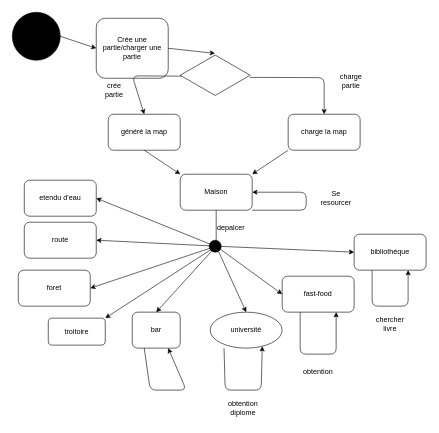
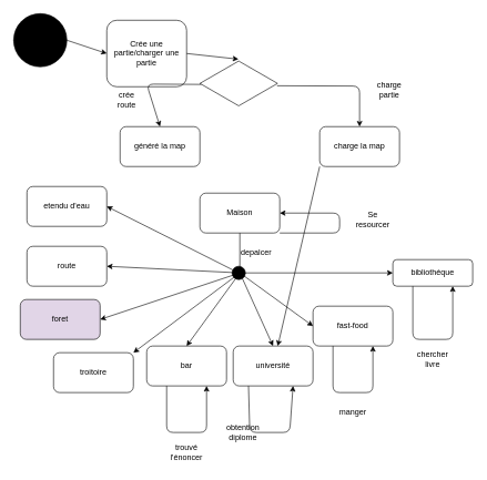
  <mxCell id="0" />
  <mxCell id="1" parent="0" />
  <mxCell id="2" value="" style="ellipse;whiteSpace=wrap;html=1;aspect=fixed;fillColor=#000000;" vertex="1" parent="1"><mxGeometry x="20" y="20" width="80" height="80" as="geometry" /></mxCell>
  <mxCell id="3" value="Crée une partie/charger une partie" style="rounded=1;whiteSpace=wrap;html=1;" vertex="1" parent="1"><mxGeometry x="160" y="30" width="120" height="100" as="geometry" /></mxCell>
  <mxCell id="4" value="" style="endArrow=classic;html=1;exitX=1;exitY=0.5;exitDx=0;exitDy=0;entryX=0;entryY=0.5;entryDx=0;entryDy=0;" edge="1" parent="1" source="2" target="3"><mxGeometry width="50" height="50" relative="1" as="geometry"><mxPoint x="350" y="400" as="sourcePoint" /><mxPoint x="400" y="350" as="targetPoint" /></mxGeometry></mxCell>
  <mxCell id="5" value="" style="html=1;whiteSpace=wrap;aspect=fixed;shape=isoRectangle;fillColor=#FFFFFF;" vertex="1" parent="1"><mxGeometry x="300" y="90" width="116.67" height="70" as="geometry" /></mxCell>
  <mxCell id="6" value="" style="endArrow=classic;html=1;exitX=1;exitY=0.5;exitDx=0;exitDy=0;entryX=0.497;entryY=-0.021;entryDx=0;entryDy=0;entryPerimeter=0;" edge="1" parent="1" source="3" target="5"><mxGeometry width="50" height="50" relative="1" as="geometry"><mxPoint x="350" y="300" as="sourcePoint" /><mxPoint x="400" y="250" as="targetPoint" /></mxGeometry></mxCell>
  <mxCell id="7" value="charge la map" style="rounded=1;whiteSpace=wrap;html=1;fillColor=#FFFFFF;" vertex="1" parent="1"><mxGeometry x="480" y="190" width="120" height="60" as="geometry" /></mxCell>
  <mxCell id="8" value="généré la map" style="rounded=1;whiteSpace=wrap;html=1;fillColor=#FFFFFF;" vertex="1" parent="1"><mxGeometry x="180" y="190" width="120" height="60" as="geometry" /></mxCell>
  <mxCell id="9" value="" style="endArrow=classic;html=1;entryX=0.5;entryY=0;entryDx=0;entryDy=0;exitX=0.994;exitY=0.55;exitDx=0;exitDy=0;exitPerimeter=0;" edge="1" parent="1" source="5" target="7"><mxGeometry width="50" height="50" relative="1" as="geometry"><mxPoint x="420" y="130" as="sourcePoint" /><mxPoint x="400" y="250" as="targetPoint" /><Array as="points"><mxPoint x="540" y="129" /></Array></mxGeometry></mxCell>
  <mxCell id="10" value="" style="endArrow=classic;html=1;exitX=0.017;exitY=0.521;exitDx=0;exitDy=0;exitPerimeter=0;entryX=0.5;entryY=0;entryDx=0;entryDy=0;" edge="1" parent="1" source="5" target="8"><mxGeometry width="50" height="50" relative="1" as="geometry"><mxPoint x="350" y="300" as="sourcePoint" /><mxPoint x="400" y="250" as="targetPoint" /><Array as="points"><mxPoint x="220" y="126" /></Array></mxGeometry></mxCell>
- <mxCell id="11" value="crée partie" style="text;html=1;strokeColor=none;fillColor=none;align=center;verticalAlign=middle;whiteSpace=wrap;rounded=0;" vertex="1" parent="1"><mxGeometry x="170" y="140" width="40" height="20" as="geometry" /></mxCell>
+ <mxCell id="11" value="crée route" style="text;html=1;strokeColor=none;fillColor=none;align=center;verticalAlign=middle;whiteSpace=wrap;rounded=0;" vertex="1" parent="1"><mxGeometry x="170" y="140" width="40" height="20" as="geometry" /></mxCell>
  <mxCell id="12" value="charge partie" style="text;html=1;strokeColor=none;fillColor=none;align=center;verticalAlign=middle;whiteSpace=wrap;rounded=0;" vertex="1" parent="1"><mxGeometry x="550" y="120" width="70" height="30" as="geometry" /></mxCell>
  <mxCell id="13" value="Maison" style="rounded=1;whiteSpace=wrap;html=1;fillColor=#FFFFFF;" vertex="1" parent="1"><mxGeometry x="300" y="290" width="120" height="60" as="geometry" /></mxCell>
- <mxCell id="14" value="" style="endArrow=classic;html=1;exitX=0.5;exitY=1;exitDx=0;exitDy=0;entryX=0;entryY=0;entryDx=0;entryDy=0;" edge="1" parent="1" source="8" target="13"><mxGeometry width="50" height="50" relative="1" as="geometry"><mxPoint x="350" y="290" as="sourcePoint" /><mxPoint x="400" y="240" as="targetPoint" /></mxGeometry></mxCell>
- <mxCell id="15" value="" style="endArrow=classic;html=1;entryX=1;entryY=0;entryDx=0;entryDy=0;exitX=0;exitY=1;exitDx=0;exitDy=0;" edge="1" parent="1" source="7" target="13"><mxGeometry width="50" height="50" relative="1" as="geometry"><mxPoint x="350" y="290" as="sourcePoint" /><mxPoint x="400" y="240" as="targetPoint" /></mxGeometry></mxCell>
+ <mxCell id="15" value="" style="endArrow=classic;html=1;exitX=0;exitY=1;exitDx=0;exitDy=0;" edge="1" parent="1" source="7" target="22"><mxGeometry width="50" height="50" relative="1" as="geometry"><mxPoint x="350" y="290" as="sourcePoint" /><mxPoint x="400" y="240" as="targetPoint" /></mxGeometry></mxCell>
  <mxCell id="16" value="" style="endArrow=classic;html=1;entryX=1;entryY=0.5;entryDx=0;entryDy=0;exitX=1;exitY=1;exitDx=0;exitDy=0;" edge="1" parent="1" source="13" target="13"><mxGeometry width="50" height="50" relative="1" as="geometry"><mxPoint x="350" y="520" as="sourcePoint" /><mxPoint x="400" y="470" as="targetPoint" /><Array as="points"><mxPoint x="510" y="350" /><mxPoint x="510" y="320" /></Array></mxGeometry></mxCell>
  <mxCell id="17" value="Se resourcer" style="text;html=1;strokeColor=none;fillColor=none;align=center;verticalAlign=middle;whiteSpace=wrap;rounded=0;" vertex="1" parent="1"><mxGeometry x="530" y="310" width="60" height="40" as="geometry" /></mxCell>
- <mxCell id="18" value="bibliothéque" style="rounded=1;whiteSpace=wrap;html=1;fillColor=#FFFFFF;" vertex="1" parent="1"><mxGeometry x="590" y="390" width="120" height="60" as="geometry" /></mxCell>
+ <mxCell id="18" value="bibliothéque" style="rounded=1;whiteSpace=wrap;html=1;fillColor=#FFFFFF;" vertex="1" parent="1"><mxGeometry x="590" y="390" width="120" height="40" as="geometry" /></mxCell>
  <mxCell id="19" value="depalcer" style="text;html=1;strokeColor=none;fillColor=none;align=center;verticalAlign=middle;whiteSpace=wrap;rounded=0;" vertex="1" parent="1"><mxGeometry x="350" y="360" width="70" height="40" as="geometry" /></mxCell>
  <mxCell id="20" value="fast-food" style="rounded=1;whiteSpace=wrap;html=1;fillColor=#FFFFFF;" vertex="1" parent="1"><mxGeometry x="470" y="460" width="120" height="60" as="geometry" /></mxCell>
  <mxCell id="21" value="" style="endArrow=none;html=1;exitX=0.5;exitY=1;exitDx=0;exitDy=0;" edge="1" parent="1" source="13"><mxGeometry width="50" height="50" relative="1" as="geometry"><mxPoint x="350" y="400" as="sourcePoint" /><mxPoint x="360" y="410" as="targetPoint" /></mxGeometry></mxCell>
- <mxCell id="22" value="université" style="ellipse;whiteSpace=wrap;html=1;fillColor=#FFFFFF;" vertex="1" parent="1"><mxGeometry x="350" y="520" width="120" height="60" as="geometry" /></mxCell>
- <mxCell id="23" value="bar" style="rounded=1;whiteSpace=wrap;html=1;fillColor=#FFFFFF;" vertex="1" parent="1"><mxGeometry x="220" y="520" width="80" height="60" as="geometry" /></mxCell>
+ <mxCell id="22" value="université" style="rounded=1;whiteSpace=wrap;html=1;fillColor=#FFFFFF;" vertex="1" parent="1"><mxGeometry x="350" y="520" width="120" height="60" as="geometry" /></mxCell>
+ <mxCell id="23" value="bar" style="rounded=1;whiteSpace=wrap;html=1;fillColor=#FFFFFF;" vertex="1" parent="1"><mxGeometry x="220" y="520" width="120" height="60" as="geometry" /></mxCell>
  <mxCell id="24" value="" style="endArrow=classic;html=1;entryX=0;entryY=0.5;entryDx=0;entryDy=0;" edge="1" parent="1" target="18"><mxGeometry width="50" height="50" relative="1" as="geometry"><mxPoint x="360" y="410" as="sourcePoint" /><mxPoint x="440" y="420" as="targetPoint" /></mxGeometry></mxCell>
  <mxCell id="25" value="" style="endArrow=classic;html=1;entryX=0;entryY=0.5;entryDx=0;entryDy=0;" edge="1" parent="1" target="20"><mxGeometry width="50" height="50" relative="1" as="geometry"><mxPoint x="360" y="410" as="sourcePoint" /><mxPoint x="450" y="350" as="targetPoint" /></mxGeometry></mxCell>
  <mxCell id="26" value="" style="endArrow=classic;html=1;entryX=0.5;entryY=0;entryDx=0;entryDy=0;" edge="1" parent="1" target="22"><mxGeometry width="50" height="50" relative="1" as="geometry"><mxPoint x="360" y="410" as="sourcePoint" /><mxPoint x="460" y="360" as="targetPoint" /></mxGeometry></mxCell>
  <mxCell id="27" value="" style="endArrow=classic;html=1;entryX=0.5;entryY=0;entryDx=0;entryDy=0;" edge="1" parent="1" target="23"><mxGeometry width="50" height="50" relative="1" as="geometry"><mxPoint x="360" y="410" as="sourcePoint" /><mxPoint x="470" y="370" as="targetPoint" /></mxGeometry></mxCell>
- <mxCell id="28" value="troitoire" style="rounded=1;whiteSpace=wrap;html=1;fillColor=#FFFFFF;" vertex="1" parent="1"><mxGeometry x="80" y="530" width="95" height="45" as="geometry" /></mxCell>
+ <mxCell id="28" value="troitoire" style="rounded=1;whiteSpace=wrap;html=1;fillColor=#FFFFFF;" vertex="1" parent="1"><mxGeometry x="80" y="530" width="120" height="60" as="geometry" /></mxCell>
  <mxCell id="29" value="route" style="rounded=1;whiteSpace=wrap;html=1;fillColor=#FFFFFF;" vertex="1" parent="1"><mxGeometry x="40" y="370" width="120" height="60" as="geometry" /></mxCell>
- <mxCell id="30" value="foret" style="rounded=1;whiteSpace=wrap;html=1;fillColor=#FFFFFF;" vertex="1" parent="1"><mxGeometry x="30" y="450" width="120" height="60" as="geometry" /></mxCell>
+ <mxCell id="30" value="foret" style="rounded=1;whiteSpace=wrap;html=1;fillColor=#e1d5e7;" vertex="1" parent="1"><mxGeometry x="30" y="450" width="120" height="60" as="geometry" /></mxCell>
  <mxCell id="31" value="" style="endArrow=classic;html=1;entryX=1;entryY=0;entryDx=0;entryDy=0;" edge="1" parent="1" target="28"><mxGeometry width="50" height="50" relative="1" as="geometry"><mxPoint x="360" y="410" as="sourcePoint" /><mxPoint x="570" y="350" as="targetPoint" /></mxGeometry></mxCell>
  <mxCell id="32" value="" style="endArrow=classic;html=1;entryX=1;entryY=0.5;entryDx=0;entryDy=0;" edge="1" parent="1" target="29"><mxGeometry width="50" height="50" relative="1" as="geometry"><mxPoint x="360" y="410" as="sourcePoint" /><mxPoint x="570" y="350" as="targetPoint" /></mxGeometry></mxCell>
  <mxCell id="33" value="" style="endArrow=classic;html=1;entryX=1;entryY=0.5;entryDx=0;entryDy=0;" edge="1" parent="1" target="30"><mxGeometry width="50" height="50" relative="1" as="geometry"><mxPoint x="360" y="410" as="sourcePoint" /><mxPoint x="570" y="350" as="targetPoint" /></mxGeometry></mxCell>
  <mxCell id="34" value="" style="endArrow=classic;html=1;entryX=0.75;entryY=1;entryDx=0;entryDy=0;exitX=0.25;exitY=1;exitDx=0;exitDy=0;" edge="1" parent="1" source="18" target="18"><mxGeometry width="50" height="50" relative="1" as="geometry"><mxPoint x="640" y="510" as="sourcePoint" /><mxPoint x="690" y="480" as="targetPoint" /><Array as="points"><mxPoint x="620" y="510" /><mxPoint x="680" y="510" /></Array></mxGeometry></mxCell>
  <mxCell id="35" value="chercher livre" style="text;html=1;strokeColor=none;fillColor=none;align=center;verticalAlign=middle;whiteSpace=wrap;rounded=0;" vertex="1" parent="1"><mxGeometry x="615" y="520" width="70" height="40" as="geometry" /></mxCell>
  <mxCell id="36" value="" style="endArrow=classic;html=1;entryX=0.75;entryY=1;entryDx=0;entryDy=0;exitX=0.25;exitY=1;exitDx=0;exitDy=0;" edge="1" parent="1" source="20" target="20"><mxGeometry width="50" height="50" relative="1" as="geometry"><mxPoint x="500" y="530" as="sourcePoint" /><mxPoint x="560" y="530" as="targetPoint" /><Array as="points"><mxPoint x="500" y="590" /><mxPoint x="560" y="590" /></Array></mxGeometry></mxCell>
- <mxCell id="37" value="obtention" style="text;html=1;strokeColor=none;fillColor=none;align=center;verticalAlign=middle;whiteSpace=wrap;rounded=0;" vertex="1" parent="1"><mxGeometry x="495" y="600" width="70" height="40" as="geometry" /></mxCell>
+ <mxCell id="37" value="manger" style="text;html=1;strokeColor=none;fillColor=none;align=center;verticalAlign=middle;whiteSpace=wrap;rounded=0;" vertex="1" parent="1"><mxGeometry x="495" y="600" width="70" height="40" as="geometry" /></mxCell>
  <mxCell id="38" value="" style="endArrow=classic;html=1;entryX=0.75;entryY=1;entryDx=0;entryDy=0;exitX=0.192;exitY=1;exitDx=0;exitDy=0;exitPerimeter=0;" edge="1" parent="1" source="22" target="22"><mxGeometry width="50" height="50" relative="1" as="geometry"><mxPoint x="375" y="590" as="sourcePoint" /><mxPoint x="435" y="590" as="targetPoint" /><Array as="points"><mxPoint x="375" y="650" /><mxPoint x="435" y="650" /></Array></mxGeometry></mxCell>
- <mxCell id="39" value="obtention diplome" style="text;html=1;strokeColor=none;fillColor=none;align=center;verticalAlign=middle;whiteSpace=wrap;rounded=0;" vertex="1" parent="1"><mxGeometry x="370" y="660" width="70" height="40" as="geometry" /></mxCell>
+ <mxCell id="39" value="obtention diplome" style="text;html=1;strokeColor=none;fillColor=none;align=center;verticalAlign=middle;whiteSpace=wrap;rounded=0;" vertex="1" parent="1"><mxGeometry x="330" y="630" width="70" height="40" as="geometry" /></mxCell>
  <mxCell id="40" value="" style="endArrow=classic;html=1;entryX=0.75;entryY=1;entryDx=0;entryDy=0;exitX=0.25;exitY=1;exitDx=0;exitDy=0;" edge="1" parent="1" source="23" target="23"><mxGeometry width="50" height="50" relative="1" as="geometry"><mxPoint x="250" y="590" as="sourcePoint" /><mxPoint x="310" y="590" as="targetPoint" /><Array as="points"><mxPoint x="250" y="650" /><mxPoint x="310" y="650" /></Array></mxGeometry></mxCell>
- <mxCell id="42" value="etendu d'eau" style="rounded=1;whiteSpace=wrap;html=1;fillColor=#FFFFFF;" vertex="1" parent="1"><mxGeometry x="40" y="300" width="120" height="60" as="geometry" /></mxCell>
+ <mxCell id="41" value="trouvé l'énoncer" style="text;html=1;strokeColor=none;fillColor=none;align=center;verticalAlign=middle;whiteSpace=wrap;rounded=0;" vertex="1" parent="1"><mxGeometry x="245" y="660" width="70" height="40" as="geometry" /></mxCell>
+ <mxCell id="42" value="etendu d'eau" style="rounded=1;whiteSpace=wrap;html=1;fillColor=#FFFFFF;" vertex="1" parent="1"><mxGeometry x="40" y="280" width="120" height="60" as="geometry" /></mxCell>
  <mxCell id="43" value="" style="endArrow=classic;html=1;entryX=1;entryY=0.5;entryDx=0;entryDy=0;" edge="1" parent="1" source="44" target="42"><mxGeometry width="50" height="50" relative="1" as="geometry"><mxPoint x="360" y="410" as="sourcePoint" /><mxPoint x="570" y="330" as="targetPoint" /></mxGeometry></mxCell>
  <mxCell id="44" value="" style="ellipse;whiteSpace=wrap;html=1;aspect=fixed;fillColor=#000000;" vertex="1" parent="1"><mxGeometry x="348.34" y="400" width="20" height="20" as="geometry" /></mxCell>
  <mxCell id="45" value="" style="endArrow=classic;html=1;entryX=1;entryY=0.5;entryDx=0;entryDy=0;" edge="1" parent="1" target="44"><mxGeometry width="50" height="50" relative="1" as="geometry"><mxPoint x="360" y="410" as="sourcePoint" /><mxPoint x="160" y="330" as="targetPoint" /></mxGeometry></mxCell>
